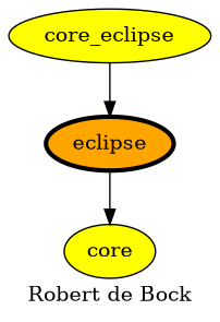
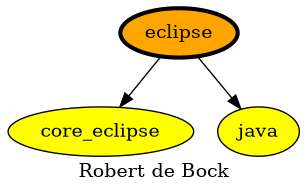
  digraph {
    label="Robert de Bock"
    node [fillcolor=yellow style=filled]
    n1 [label=core_eclipse]
    eclipse [fillcolor=orange penwidth=3]
-   java [label=core]
-   n1 -> eclipse
+   java
+   eclipse -> n1
    eclipse -> java
  }
